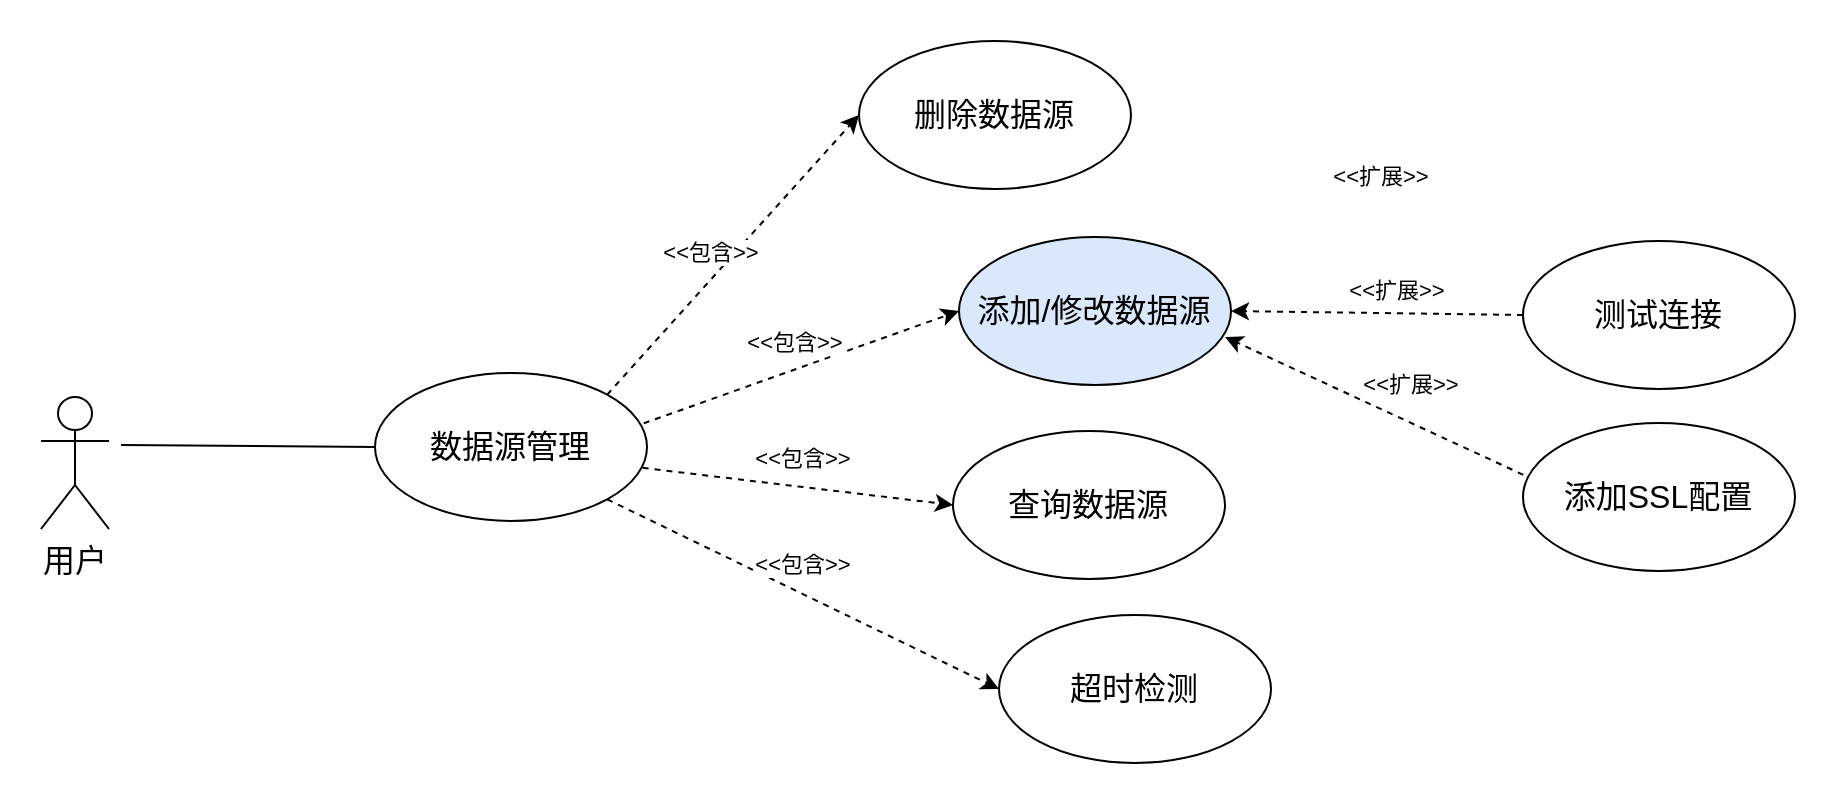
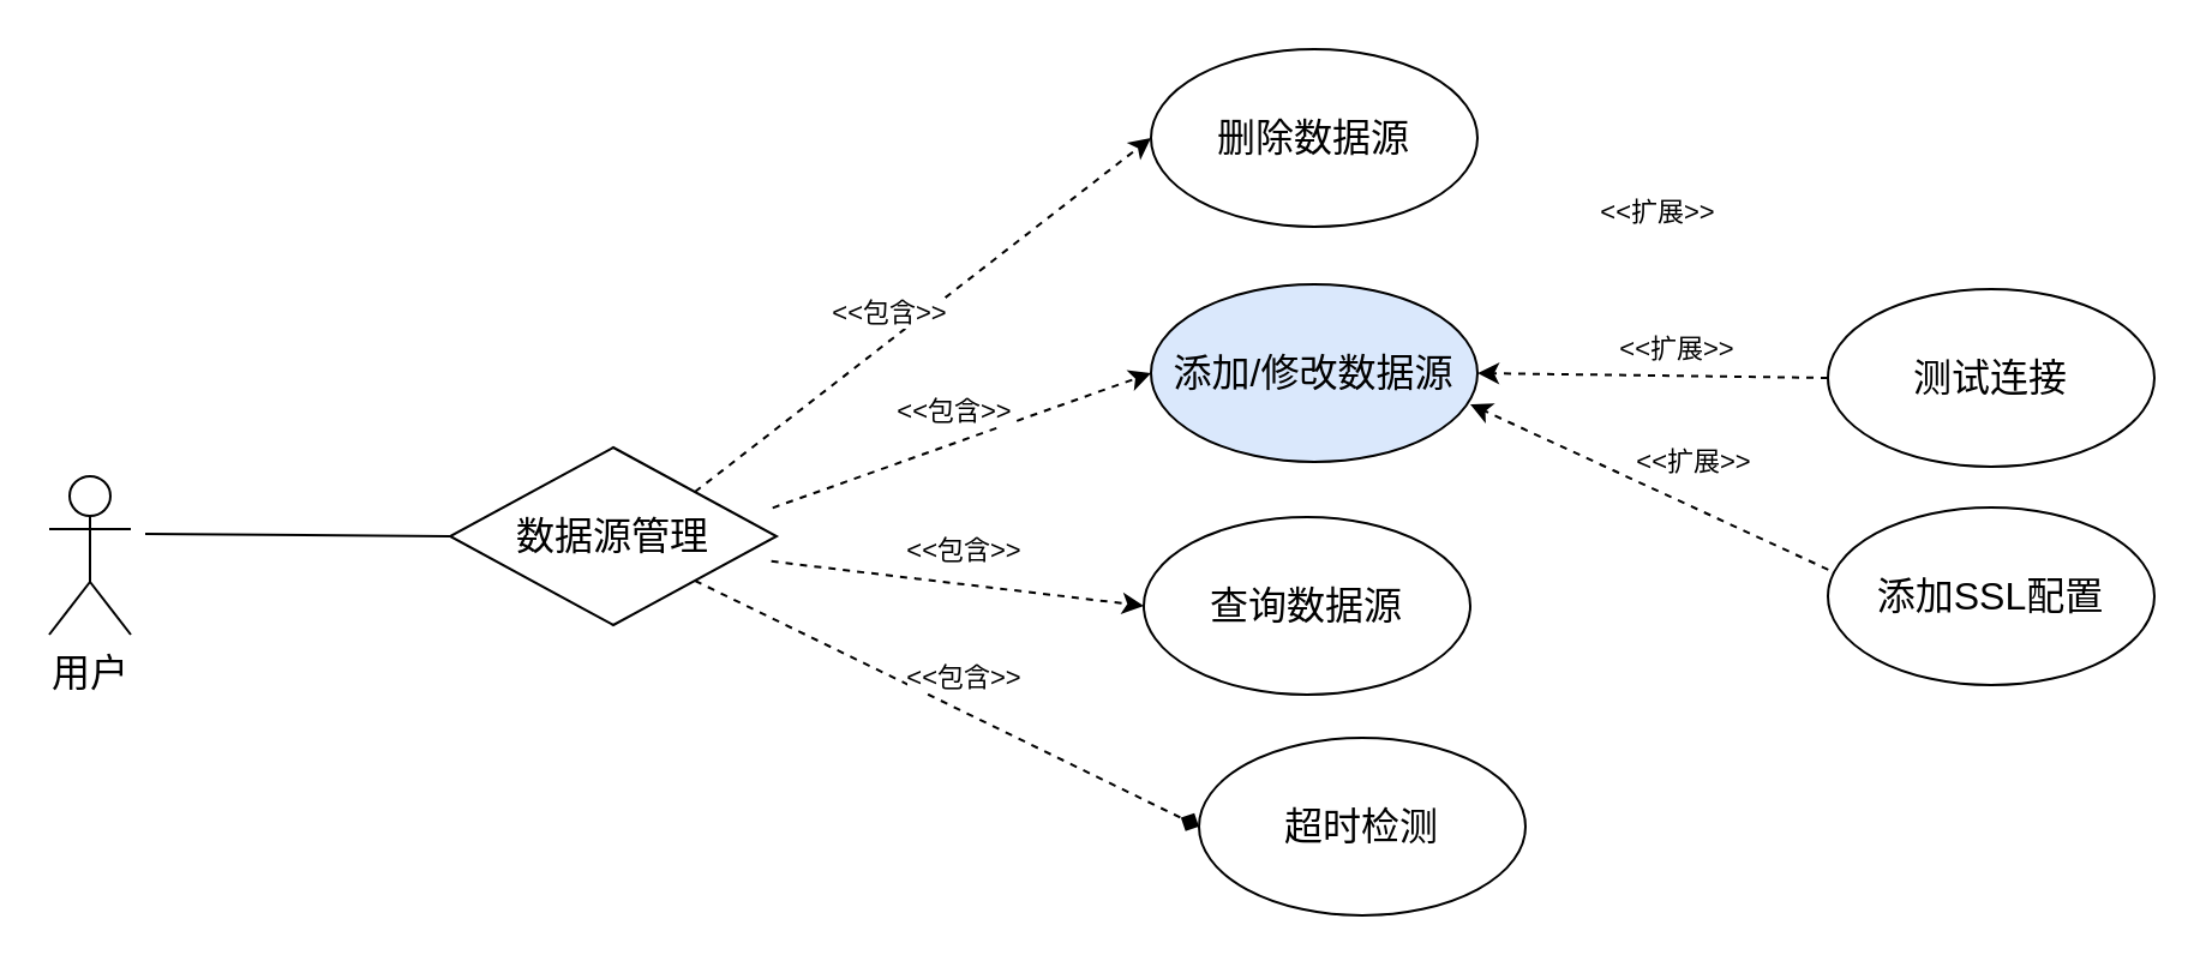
  <mxCell id="0" />
  <mxCell id="1" parent="0" />
  <mxCell id="2" style="rounded=0;orthogonalLoop=1;jettySize=auto;html=1;entryX=0;entryY=0.5;entryDx=0;entryDy=0;endArrow=none;endFill=0;" edge="1" parent="1" target="7"><mxGeometry relative="1" as="geometry"><mxPoint x="60" y="222" as="sourcePoint" /></mxGeometry></mxCell>
  <mxCell id="3" value="&lt;font style=&quot;font-size: 16px;&quot;&gt;用户&lt;/font&gt;" style="shape=umlActor;verticalLabelPosition=bottom;verticalAlign=top;html=1;" vertex="1" parent="1"><mxGeometry x="20" y="198" width="34" height="66" as="geometry" /></mxCell>
  <mxCell id="4" style="rounded=0;orthogonalLoop=1;jettySize=auto;html=1;exitX=1;exitY=0;exitDx=0;exitDy=0;entryX=0;entryY=0.5;entryDx=0;entryDy=0;dashed=1;" edge="1" parent="1" source="7" target="8"><mxGeometry relative="1" as="geometry" /></mxCell>
  <mxCell id="5" value="&amp;lt;&amp;lt;包含&amp;gt;&amp;gt;" style="edgeLabel;html=1;align=center;verticalAlign=middle;resizable=0;points=[];" vertex="1" connectable="0" parent="4"><mxGeometry x="-0.098" y="3" relative="1" as="geometry"><mxPoint x="-3" y="-6" as="offset" /></mxGeometry></mxCell>
  <mxCell id="6" style="rounded=0;orthogonalLoop=1;jettySize=auto;html=1;exitX=0.984;exitY=0.641;exitDx=0;exitDy=0;entryX=0;entryY=0.5;entryDx=0;entryDy=0;dashed=1;exitPerimeter=0;" edge="1" parent="1" source="7" target="15"><mxGeometry relative="1" as="geometry" /></mxCell>
- <mxCell id="7" value="&lt;font style=&quot;font-size: 16px;&quot;&gt;数据源管理&lt;/font&gt;" style="ellipse;whiteSpace=wrap;html=1;" vertex="1" parent="1"><mxGeometry x="187" y="186" width="136" height="74" as="geometry" /></mxCell>
- <mxCell id="8" value="&lt;span style=&quot;font-size: 16px;&quot;&gt;删除数据源&lt;/span&gt;" style="ellipse;whiteSpace=wrap;html=1;" vertex="1" parent="1"><mxGeometry x="429" y="20" width="136" height="74" as="geometry" /></mxCell>
+ <mxCell id="7" value="&lt;font style=&quot;font-size: 16px;&quot;&gt;数据源管理&lt;/font&gt;" style="rhombus;whiteSpace=wrap;html=1;" vertex="1" parent="1"><mxGeometry x="187" y="186" width="136" height="74" as="geometry" /></mxCell>
+ <mxCell id="8" value="&lt;span style=&quot;font-size: 16px;&quot;&gt;删除数据源&lt;/span&gt;" style="ellipse;whiteSpace=wrap;html=1;" vertex="1" parent="1"><mxGeometry x="479" y="20" width="136" height="74" as="geometry" /></mxCell>
  <mxCell id="9" value="&lt;span style=&quot;font-size: 16px;&quot;&gt;添加/修改数据源&lt;/span&gt;" style="ellipse;whiteSpace=wrap;html=1;fillColor=#dae8fc;" vertex="1" parent="1"><mxGeometry x="479" y="118" width="136" height="74" as="geometry" /></mxCell>
  <mxCell id="10" style="rounded=0;orthogonalLoop=1;jettySize=auto;html=1;exitX=0.988;exitY=0.34;exitDx=0;exitDy=0;entryX=0;entryY=0.5;entryDx=0;entryDy=0;dashed=1;exitPerimeter=0;" edge="1" parent="1" source="7" target="9"><mxGeometry relative="1" as="geometry"><mxPoint x="313" y="207" as="sourcePoint" /><mxPoint x="456" y="124" as="targetPoint" /></mxGeometry></mxCell>
  <mxCell id="11" value="&amp;lt;&amp;lt;包含&amp;gt;&amp;gt;" style="edgeLabel;html=1;align=center;verticalAlign=middle;resizable=0;points=[];" vertex="1" connectable="0" parent="10"><mxGeometry x="-0.098" y="3" relative="1" as="geometry"><mxPoint x="5" y="-13" as="offset" /></mxGeometry></mxCell>
  <mxCell id="12" value="&lt;span style=&quot;font-size: 16px;&quot;&gt;测试连接&lt;/span&gt;" style="ellipse;whiteSpace=wrap;html=1;" vertex="1" parent="1"><mxGeometry x="761" y="120" width="136" height="74" as="geometry" /></mxCell>
  <mxCell id="13" style="rounded=0;orthogonalLoop=1;jettySize=auto;html=1;dashed=1;exitX=0;exitY=0.5;exitDx=0;exitDy=0;entryX=1;entryY=0.5;entryDx=0;entryDy=0;" edge="1" parent="1" source="12" target="9"><mxGeometry relative="1" as="geometry"><mxPoint x="668" y="281" as="sourcePoint" /><mxPoint x="580" y="256" as="targetPoint" /></mxGeometry></mxCell>
  <mxCell id="14" value="&amp;lt;&amp;lt;扩展&amp;gt;&amp;gt;" style="edgeLabel;html=1;align=center;verticalAlign=middle;resizable=0;points=[];" vertex="1" connectable="0" parent="1"><mxGeometry x="475.995" y="197.998" as="geometry"><mxPoint x="222" y="-53" as="offset" /></mxGeometry></mxCell>
  <mxCell id="15" value="&lt;span style=&quot;font-size: 16px;&quot;&gt;查询数据源&lt;/span&gt;" style="ellipse;whiteSpace=wrap;html=1;" vertex="1" parent="1"><mxGeometry x="476" y="215" width="136" height="74" as="geometry" /></mxCell>
  <mxCell id="16" value="&lt;span style=&quot;font-size: 16px;&quot;&gt;超时检测&lt;/span&gt;" style="ellipse;whiteSpace=wrap;html=1;" vertex="1" parent="1"><mxGeometry x="499" y="307" width="136" height="74" as="geometry" /></mxCell>
  <mxCell id="17" value="&amp;lt;&amp;lt;包含&amp;gt;&amp;gt;" style="edgeLabel;html=1;align=center;verticalAlign=middle;resizable=0;points=[];" vertex="1" connectable="0" parent="1"><mxGeometry x="384.995" y="225.998" as="geometry"><mxPoint x="16" y="3" as="offset" /></mxGeometry></mxCell>
- <mxCell id="18" style="rounded=0;orthogonalLoop=1;jettySize=auto;html=1;entryX=0;entryY=0.5;entryDx=0;entryDy=0;dashed=1;exitX=1;exitY=1;exitDx=0;exitDy=0;" edge="1" parent="1" source="7" target="16"><mxGeometry relative="1" as="geometry"><mxPoint x="313" y="259" as="sourcePoint" /><mxPoint x="458" y="362" as="targetPoint" /></mxGeometry></mxCell>
+ <mxCell id="18" style="rounded=0;orthogonalLoop=1;jettySize=auto;html=1;entryX=0;entryY=0.5;entryDx=0;entryDy=0;dashed=1;exitX=1;exitY=1;exitDx=0;exitDy=0;endArrow=diamond;" edge="1" parent="1" source="7" target="16"><mxGeometry relative="1" as="geometry"><mxPoint x="313" y="259" as="sourcePoint" /><mxPoint x="458" y="362" as="targetPoint" /></mxGeometry></mxCell>
  <mxCell id="19" value="&amp;lt;&amp;lt;包含&amp;gt;&amp;gt;" style="edgeLabel;html=1;align=center;verticalAlign=middle;resizable=0;points=[];" vertex="1" connectable="0" parent="1"><mxGeometry x="384.995" y="278.998" as="geometry"><mxPoint x="16" y="3" as="offset" /></mxGeometry></mxCell>
  <mxCell id="20" value="&amp;lt;&amp;lt;扩展&amp;gt;&amp;gt;" style="edgeLabel;html=1;align=center;verticalAlign=middle;resizable=0;points=[];" vertex="1" connectable="0" parent="1"><mxGeometry x="467.995" y="140.998" as="geometry"><mxPoint x="222" y="-53" as="offset" /></mxGeometry></mxCell>
  <mxCell id="21" value="&lt;span style=&quot;font-size: 16px;&quot;&gt;添加SSL配置&lt;/span&gt;" style="ellipse;whiteSpace=wrap;html=1;" vertex="1" parent="1"><mxGeometry x="761" y="211" width="136" height="74" as="geometry" /></mxCell>
  <mxCell id="22" style="rounded=0;orthogonalLoop=1;jettySize=auto;html=1;dashed=1;exitX=0.001;exitY=0.35;exitDx=0;exitDy=0;entryX=1;entryY=0.5;entryDx=0;entryDy=0;exitPerimeter=0;" edge="1" parent="1" source="21"><mxGeometry relative="1" as="geometry"><mxPoint x="748" y="251" as="sourcePoint" /><mxPoint x="612" y="168" as="targetPoint" /></mxGeometry></mxCell>
  <mxCell id="23" value="&amp;lt;&amp;lt;扩展&amp;gt;&amp;gt;" style="edgeLabel;html=1;align=center;verticalAlign=middle;resizable=0;points=[];" vertex="1" connectable="0" parent="1"><mxGeometry x="482.995" y="244.998" as="geometry"><mxPoint x="222" y="-53" as="offset" /></mxGeometry></mxCell>
